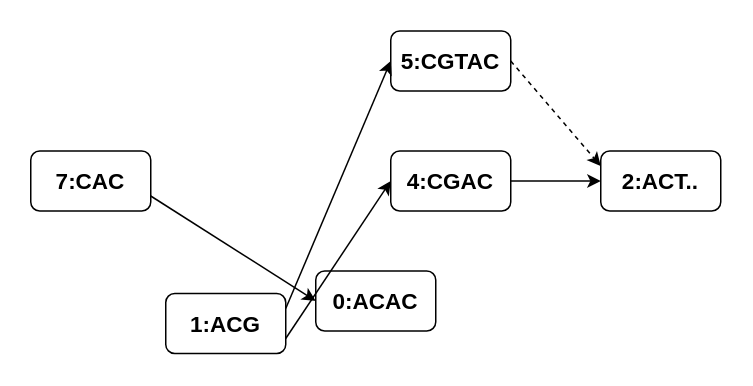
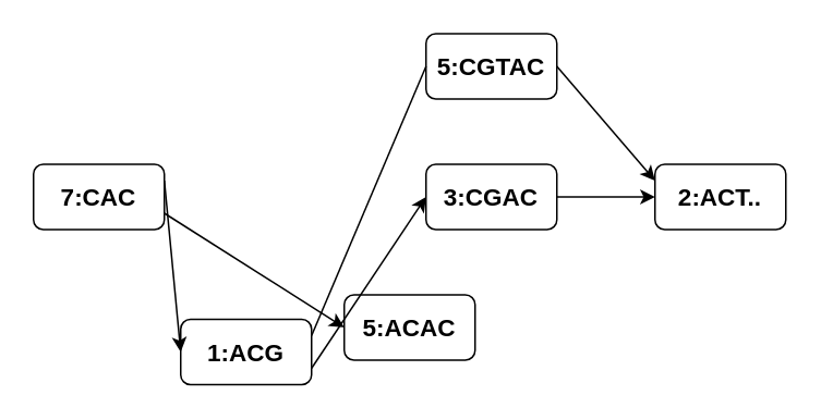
  <mxCell id="0" />
  <mxCell id="1" parent="0" />
  <mxCell id="2" value="7:CAC" style="text;html=1;align=center;verticalAlign=middle;whiteSpace=wrap;rounded=1;strokeColor=default;fontSize=15;fontStyle=1;glass=0;shadow=0;horizontal=1;" vertex="1" parent="1"><mxGeometry x="20" y="100" width="80" height="40" as="geometry" /></mxCell>
  <mxCell id="3" value="2:ACT.." style="text;html=1;align=center;verticalAlign=middle;whiteSpace=wrap;rounded=1;strokeColor=default;fontSize=15;fontStyle=1;glass=0;shadow=0;horizontal=1;" vertex="1" parent="1"><mxGeometry x="400" y="100" width="80" height="40" as="geometry" /></mxCell>
- <mxCell id="4" value="4:CGAC" style="text;html=1;align=center;verticalAlign=middle;whiteSpace=wrap;rounded=1;strokeColor=default;fontSize=15;fontStyle=1;glass=0;shadow=0;horizontal=1;" vertex="1" parent="1"><mxGeometry x="260" y="100" width="80" height="40" as="geometry" /></mxCell>
+ <mxCell id="4" value="3:CGAC" style="text;html=1;align=center;verticalAlign=middle;whiteSpace=wrap;rounded=1;strokeColor=default;fontSize=15;fontStyle=1;glass=0;shadow=0;horizontal=1;" vertex="1" parent="1"><mxGeometry x="260" y="100" width="80" height="40" as="geometry" /></mxCell>
  <mxCell id="5" value="5:CGTAC" style="text;html=1;align=center;verticalAlign=middle;whiteSpace=wrap;rounded=1;strokeColor=default;fontSize=15;fontStyle=1;glass=0;shadow=0;horizontal=1;" vertex="1" parent="1"><mxGeometry x="260" y="20" width="80" height="40" as="geometry" /></mxCell>
- <mxCell id="6" value="0:ACAC" style="text;html=1;align=center;verticalAlign=middle;whiteSpace=wrap;rounded=1;strokeColor=default;fontSize=15;fontStyle=1;glass=0;shadow=0;horizontal=1;" vertex="1" parent="1"><mxGeometry x="210" y="180" width="80" height="40" as="geometry" /></mxCell>
+ <mxCell id="6" value="5:ACAC" style="text;html=1;align=center;verticalAlign=middle;whiteSpace=wrap;rounded=1;strokeColor=default;fontSize=15;fontStyle=1;glass=0;shadow=0;horizontal=1;" vertex="1" parent="1"><mxGeometry x="210" y="180" width="80" height="40" as="geometry" /></mxCell>
  <mxCell id="7" value="&lt;div style=&quot;font-size: 15px;&quot;&gt;1:ACG&lt;/div&gt;" style="text;html=1;align=center;verticalAlign=middle;whiteSpace=wrap;rounded=1;strokeColor=default;fontSize=15;fontStyle=1;glass=0;shadow=0;horizontal=1;" vertex="1" parent="1"><mxGeometry x="110" y="195" width="80" height="40" as="geometry" /></mxCell>
+ <mxCell id="8" value="" style="endArrow=classic;html=1;rounded=0;entryX=0;entryY=0.5;entryDx=0;entryDy=0;exitX=1;exitY=0.25;exitDx=0;exitDy=0;" edge="1" parent="1" source="2" target="7"><mxGeometry width="50" height="50" relative="1" as="geometry"><mxPoint x="80" y="30" as="sourcePoint" /><mxPoint x="120" y="-10" as="targetPoint" /></mxGeometry></mxCell>
  <mxCell id="9" value="" style="endArrow=classic;html=1;rounded=0;entryX=0;entryY=0.5;entryDx=0;entryDy=0;exitX=1;exitY=0.75;exitDx=0;exitDy=0;" edge="1" parent="1" source="2" target="6"><mxGeometry width="50" height="50" relative="1" as="geometry"><mxPoint x="130" y="190" as="sourcePoint" /><mxPoint x="170" y="150" as="targetPoint" /></mxGeometry></mxCell>
- <mxCell id="10" value="" style="endArrow=classic;html=1;rounded=0;entryX=0;entryY=0.5;entryDx=0;entryDy=0;exitX=1;exitY=0.25;exitDx=0;exitDy=0;" edge="1" parent="1" source="7" target="5"><mxGeometry width="50" height="50" relative="1" as="geometry"><mxPoint x="110" y="130" as="sourcePoint" /><mxPoint x="150" y="90" as="targetPoint" /></mxGeometry></mxCell>
+ <mxCell id="10" value="" style="endArrow=none;html=1;rounded=0;entryX=0;entryY=0.5;entryDx=0;entryDy=0;exitX=1;exitY=0.25;exitDx=0;exitDy=0;" edge="1" parent="1" source="7" target="5"><mxGeometry width="50" height="50" relative="1" as="geometry"><mxPoint x="110" y="130" as="sourcePoint" /><mxPoint x="150" y="90" as="targetPoint" /></mxGeometry></mxCell>
  <mxCell id="11" value="" style="endArrow=classic;html=1;rounded=0;entryX=0;entryY=0.5;entryDx=0;entryDy=0;exitX=1;exitY=0.75;exitDx=0;exitDy=0;" edge="1" parent="1" source="7" target="4"><mxGeometry width="50" height="50" relative="1" as="geometry"><mxPoint x="110" y="130" as="sourcePoint" /><mxPoint x="150" y="90" as="targetPoint" /></mxGeometry></mxCell>
- <mxCell id="12" value="" style="endArrow=classic;html=1;rounded=0;entryX=0;entryY=0.25;entryDx=0;entryDy=0;exitX=1;exitY=0.5;exitDx=0;exitDy=0;entryPerimeter=0;dashed=1;" edge="1" parent="1" source="5" target="3"><mxGeometry width="50" height="50" relative="1" as="geometry"><mxPoint x="110" y="130" as="sourcePoint" /><mxPoint x="150" y="90" as="targetPoint" /></mxGeometry></mxCell>
+ <mxCell id="12" value="" style="endArrow=classic;html=1;rounded=0;entryX=0;entryY=0.25;entryDx=0;entryDy=0;exitX=1;exitY=0.5;exitDx=0;exitDy=0;entryPerimeter=0;" edge="1" parent="1" source="5" target="3"><mxGeometry width="50" height="50" relative="1" as="geometry"><mxPoint x="110" y="130" as="sourcePoint" /><mxPoint x="150" y="90" as="targetPoint" /></mxGeometry></mxCell>
  <mxCell id="13" value="" style="endArrow=classic;html=1;rounded=0;entryX=0;entryY=0.5;entryDx=0;entryDy=0;exitX=1;exitY=0.5;exitDx=0;exitDy=0;" edge="1" parent="1" source="4" target="3"><mxGeometry width="50" height="50" relative="1" as="geometry"><mxPoint x="110" y="130" as="sourcePoint" /><mxPoint x="150" y="90" as="targetPoint" /></mxGeometry></mxCell>
